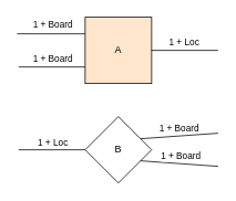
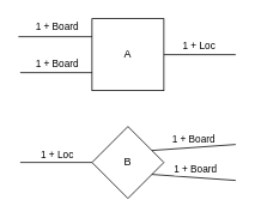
  <mxCell id="0" />
  <mxCell id="1" parent="0" />
- <mxCell id="2" value="A" style="whiteSpace=wrap;html=1;aspect=fixed;fillColor=#ffe6cc;" vertex="1" parent="1"><mxGeometry x="102" y="20" width="80" height="80" as="geometry" /></mxCell>
+ <mxCell id="2" value="A" style="whiteSpace=wrap;html=1;aspect=fixed;" vertex="1" parent="1"><mxGeometry x="102" y="20" width="80" height="80" as="geometry" /></mxCell>
  <mxCell id="3" value="B" style="rhombus;whiteSpace=wrap;html=1;aspect=fixed;" vertex="1" parent="1"><mxGeometry x="102" y="140" width="80" height="80" as="geometry" /></mxCell>
  <mxCell id="4" value="" style="endArrow=none;html=1;rounded=0;exitX=1;exitY=0.5;exitDx=0;exitDy=0;" edge="1" parent="1" source="2"><mxGeometry width="50" height="50" relative="1" as="geometry"><mxPoint x="112" y="330" as="sourcePoint" /><mxPoint x="262" y="60" as="targetPoint" /></mxGeometry></mxCell>
  <mxCell id="5" value="1 + Loc" style="edgeLabel;html=1;align=center;verticalAlign=bottom;resizable=0;points=[];labelPosition=center;verticalLabelPosition=top;" vertex="1" connectable="0" parent="4"><mxGeometry x="-0.05" y="2" relative="1" as="geometry"><mxPoint as="offset" /></mxGeometry></mxCell>
  <mxCell id="6" value="" style="endArrow=none;html=1;rounded=0;entryX=0.025;entryY=0.138;entryDx=0;entryDy=0;entryPerimeter=0;" edge="1" parent="1"><mxGeometry width="50" height="50" relative="1" as="geometry"><mxPoint x="20" y="40" as="sourcePoint" /><mxPoint x="102" y="40.04" as="targetPoint" /></mxGeometry></mxCell>
  <mxCell id="7" value="1 + Board" style="edgeLabel;html=1;align=center;verticalAlign=bottom;resizable=0;points=[];labelPosition=center;verticalLabelPosition=top;" vertex="1" connectable="0" parent="6"><mxGeometry x="-0.073" y="3" relative="1" as="geometry"><mxPoint x="4" as="offset" /></mxGeometry></mxCell>
  <mxCell id="8" value="" style="endArrow=none;html=1;rounded=0;entryX=0;entryY=0.75;entryDx=0;entryDy=0;" edge="1" parent="1" target="2"><mxGeometry width="50" height="50" relative="1" as="geometry"><mxPoint x="22" y="80" as="sourcePoint" /><mxPoint x="162" y="280" as="targetPoint" /></mxGeometry></mxCell>
  <mxCell id="9" value="1 + Board" style="edgeLabel;html=1;align=center;verticalAlign=bottom;resizable=0;points=[];labelPosition=center;verticalLabelPosition=top;" vertex="1" connectable="0" parent="8"><mxGeometry x="0.025" y="2" relative="1" as="geometry"><mxPoint x="-1" as="offset" /></mxGeometry></mxCell>
  <mxCell id="10" value="" style="endArrow=none;html=1;rounded=0;entryX=0;entryY=0.5;entryDx=0;entryDy=0;" edge="1" parent="1" target="3"><mxGeometry width="50" height="50" relative="1" as="geometry"><mxPoint x="22" y="180" as="sourcePoint" /><mxPoint x="162" y="280" as="targetPoint" /></mxGeometry></mxCell>
  <mxCell id="11" value="1 + Loc" style="edgeLabel;html=1;align=center;verticalAlign=bottom;resizable=0;points=[];labelPosition=center;verticalLabelPosition=top;" vertex="1" connectable="0" parent="10"><mxGeometry x="-0.325" relative="1" as="geometry"><mxPoint x="13" as="offset" /></mxGeometry></mxCell>
  <mxCell id="12" value="" style="endArrow=none;html=1;rounded=0;exitX=1;exitY=0.25;exitDx=0;exitDy=0;" edge="1" parent="1" source="3"><mxGeometry width="50" height="50" relative="1" as="geometry"><mxPoint x="112" y="330" as="sourcePoint" /><mxPoint x="262" y="160" as="targetPoint" /></mxGeometry></mxCell>
  <mxCell id="13" value="1 + Board" style="edgeLabel;html=1;align=center;verticalAlign=bottom;resizable=0;points=[];labelPosition=center;verticalLabelPosition=top;" vertex="1" connectable="0" parent="12"><mxGeometry x="-0.075" y="2" relative="1" as="geometry"><mxPoint x="3" as="offset" /></mxGeometry></mxCell>
  <mxCell id="14" value="" style="endArrow=none;html=1;rounded=0;exitX=1;exitY=0.75;exitDx=0;exitDy=0;" edge="1" parent="1" source="3"><mxGeometry width="50" height="50" relative="1" as="geometry"><mxPoint x="112" y="330" as="sourcePoint" /><mxPoint x="262" y="200" as="targetPoint" /></mxGeometry></mxCell>
  <mxCell id="15" value="1 + Board" style="edgeLabel;html=1;align=center;verticalAlign=middle;resizable=0;points=[];" vertex="1" connectable="0" parent="14"><mxGeometry x="0.125" y="3" relative="1" as="geometry"><mxPoint x="-5" y="-7" as="offset" /></mxGeometry></mxCell>
